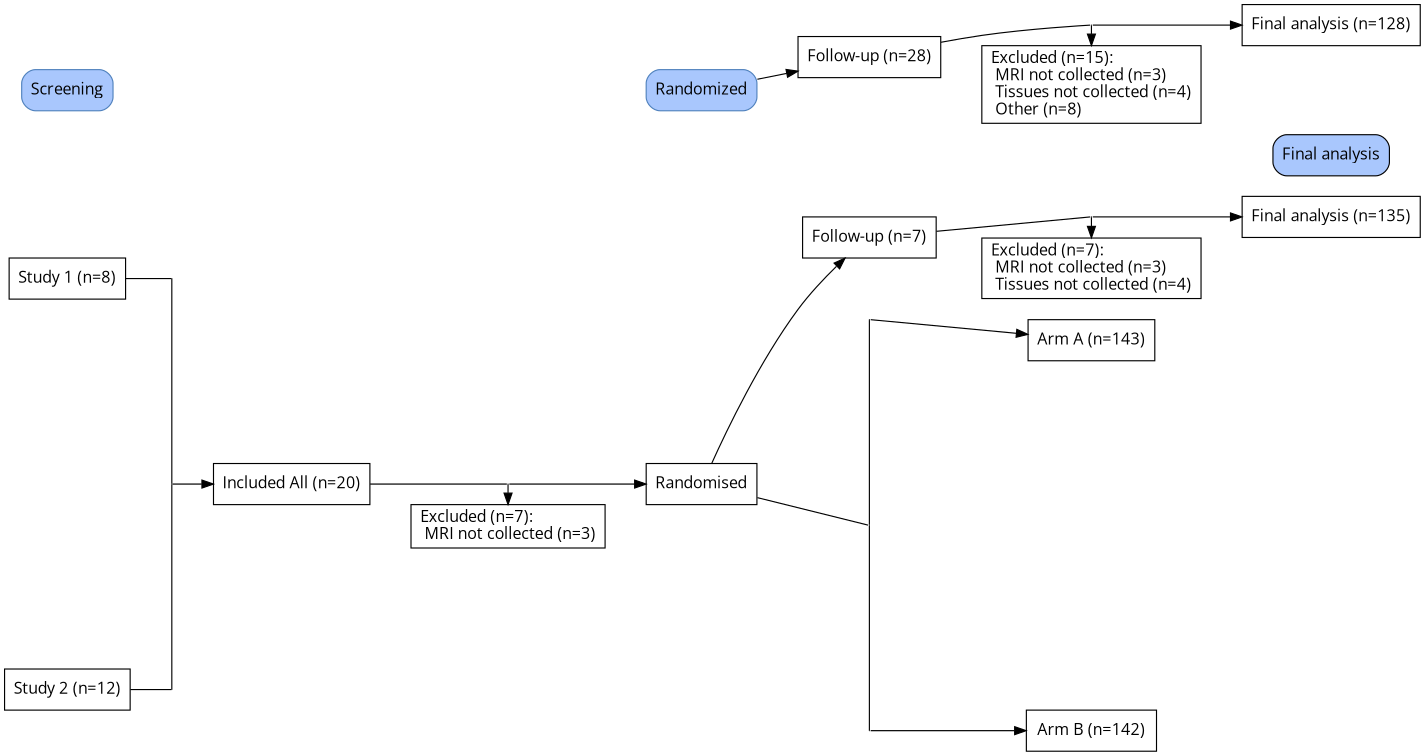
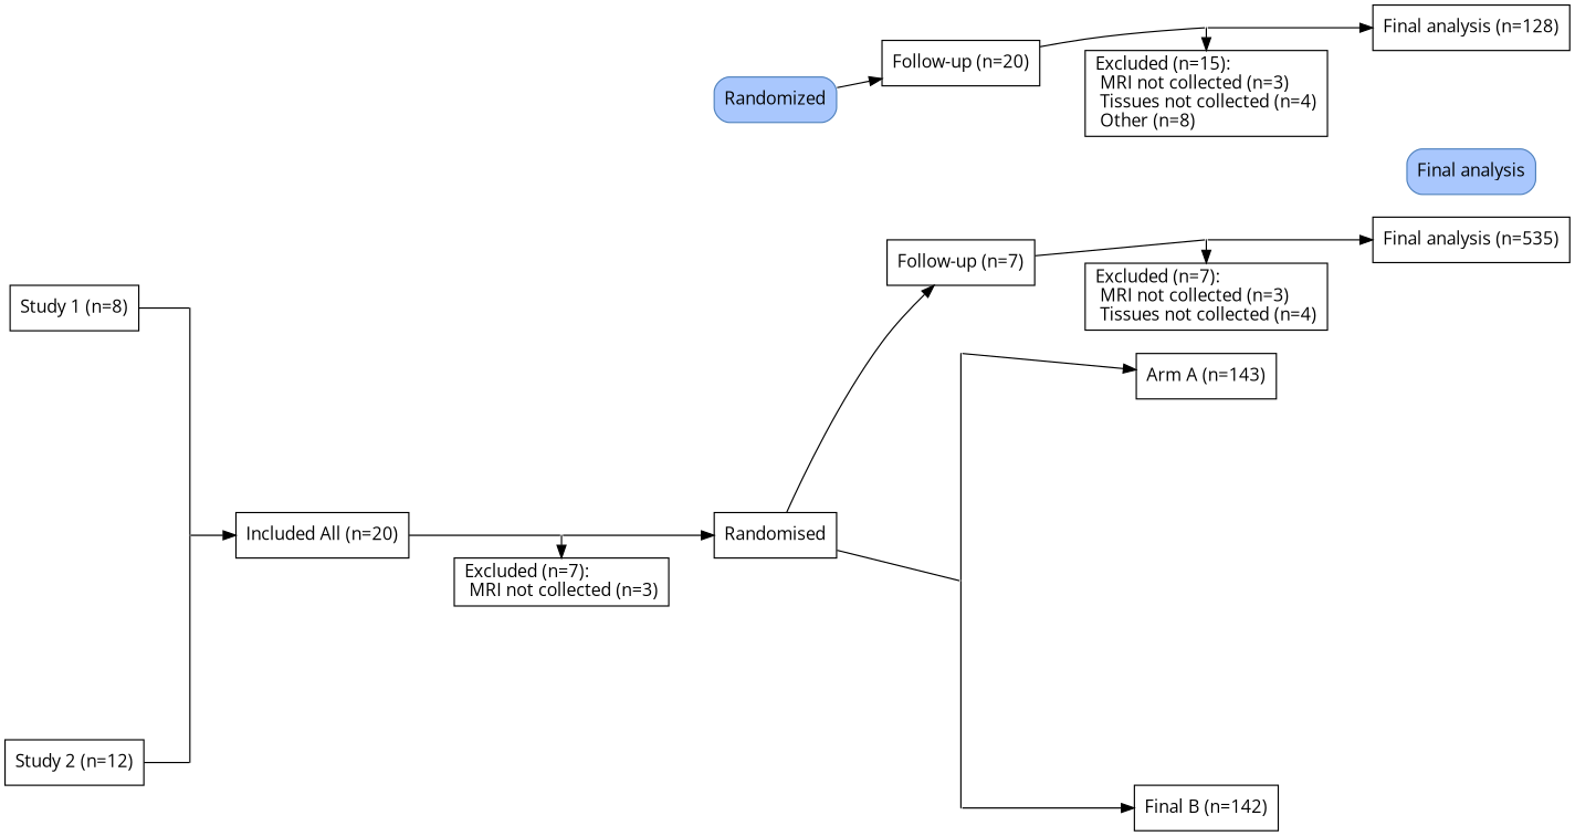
  digraph {
    fontname="Open Sans"
    rankdir=LR
    node [fontname="Open Sans" shape=rectangle]
    edge [fontname="Open Sans"]
    P1 [shape=point width=0]
    P2 [shape=point width=0]
    P3 [shape=point width=0]
-   n4 [color="#4F81BD" fillcolor="#A9C7FD" label=Screening style="rounded,filled"]
    n5 [label="Study 1 (n=8)"]
    n6 [label="Study 2 (n=12)"]
    n7 [label="Included All (n=20)"]
    n8 [label="Excluded (n=7):\l MRI not collected (n=3)\l"]
    P4 [shape=point width=0]
    P5 [shape=point width=0]
    P6 [shape=point width=0]
    P7 [shape=point width=0]
    n13 [label="Arm A (n=143)"]
-   n14 [label="Arm B (n=142)"]
-   n15 [label="Follow-up (n=28)"]
+   n14 [label="Final B (n=142)"]
+   n15 [label="Follow-up (n=20)"]
    n16 [label="Follow-up (n=7)"]
    n17 [label="Excluded (n=15):\l MRI not collected (n=3)\l Tissues not collected (n=4)\l Other (n=8)\l"]
    P8 [shape=point width=0]
-   n19 [color=black fillcolor="#A9C7FD" label="Final analysis" style="rounded,filled"]
+   n19 [color="#4F81BD" fillcolor="#A9C7FD" label="Final analysis" style="rounded,filled"]
    n20 [label="Final analysis (n=128)"]
-   n21 [label="Final analysis (n=135)"]
+   n21 [label="Final analysis (n=535)"]
    n22 [label="Excluded (n=7):\l MRI not collected (n=3)\l Tissues not collected (n=4)\l"]
    P9 [shape=point width=0]
    n24 [color="#4F81BD" fillcolor="#A9C7FD" label=Randomized style="rounded,filled"]
    n25 [label=Randomised]
    subgraph sub_1 {
      rank=same
      P1
      P2
      P3
    }
    subgraph sub_2 {
      rank=same
-     n4
      n5
      n6
    }
    subgraph sub_3 {
      rank=same
      n7
    }
    subgraph sub_4 {
      rank=same
      n8
      P4
    }
    subgraph sub_5 {
      rank=same
      P5
      P6
      P7
    }
    subgraph sub_6 {
      rank=same
      n13
      n14
    }
    subgraph sub_7 {
      rank=same
      n15
      n16
    }
    subgraph sub_8 {
      rank=same
      n17
      P8
    }
    subgraph sub_9 {
      rank=same
      n19
      n20
      n21
    }
    subgraph sub_10 {
      rank=same
      n17
      n22
    }
    subgraph sub_11 {
      rank=same
      n22
      P9
    }
    subgraph sub_12 {
      rank=same
      n24
      n25
    }
    P1 -> P2 [arrowhead=none minlen=10]
    P2 -> P3 [arrowhead=none minlen=10]
    P2 -> n7
-   n4 -> n24 [style=invis]
    n5 -> P1 [arrowhead=none]
    n6 -> P3 [arrowhead=none]
    n7 -> P4 [arrowhead=none]
    P4 -> n8
    P4 -> n25
    P5 -> P6 [arrowhead=none minlen=10]
    P5 -> n13
    P6 -> P7 [arrowhead=none minlen=10]
    P7 -> n14
    n15 -> P8 [arrowhead=none]
    n16 -> P9 [arrowhead=none]
    P8 -> n17
    P8 -> n20
    P9 -> n21
    P9 -> n22
    n24 -> n15
    n24 -> n19 [style=invis]
    n25 -> P6 [arrowhead=none]
    n25 -> n16
  }
